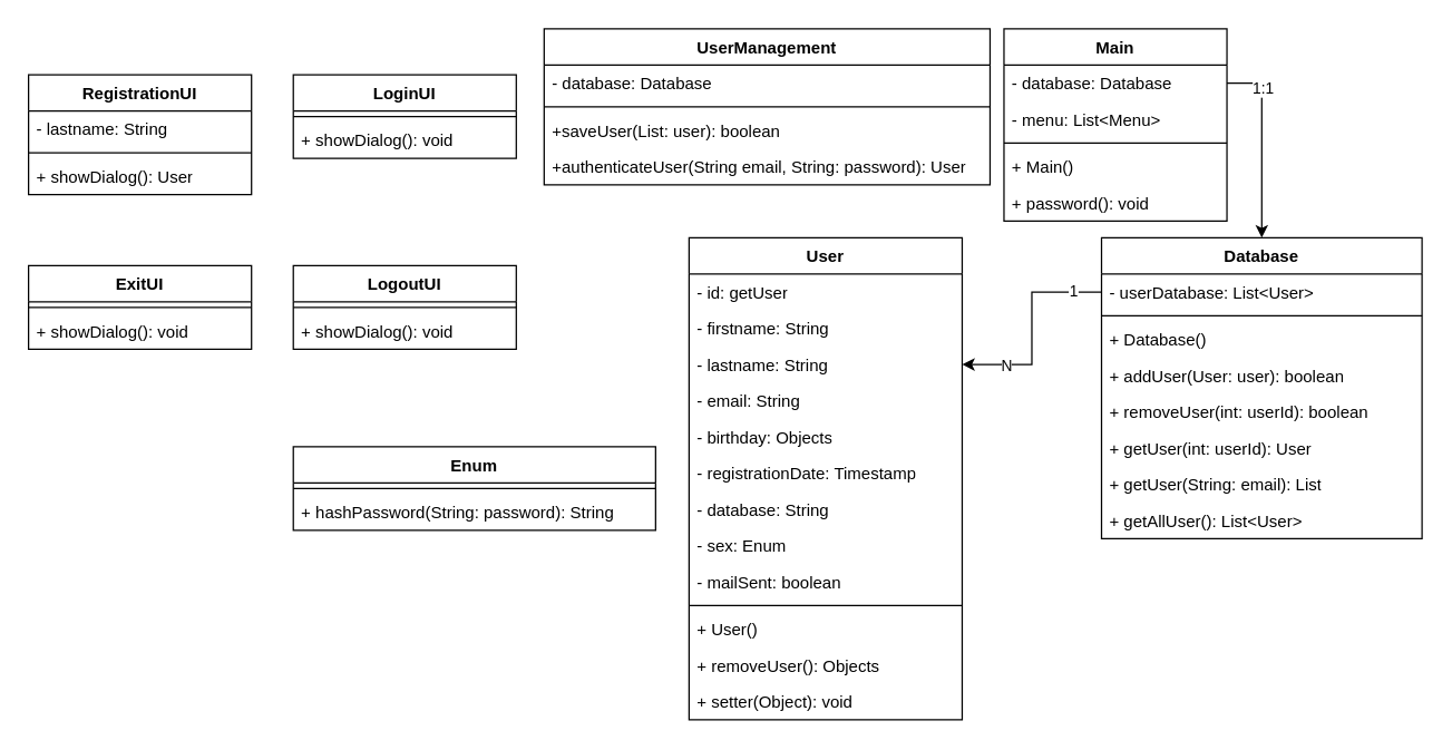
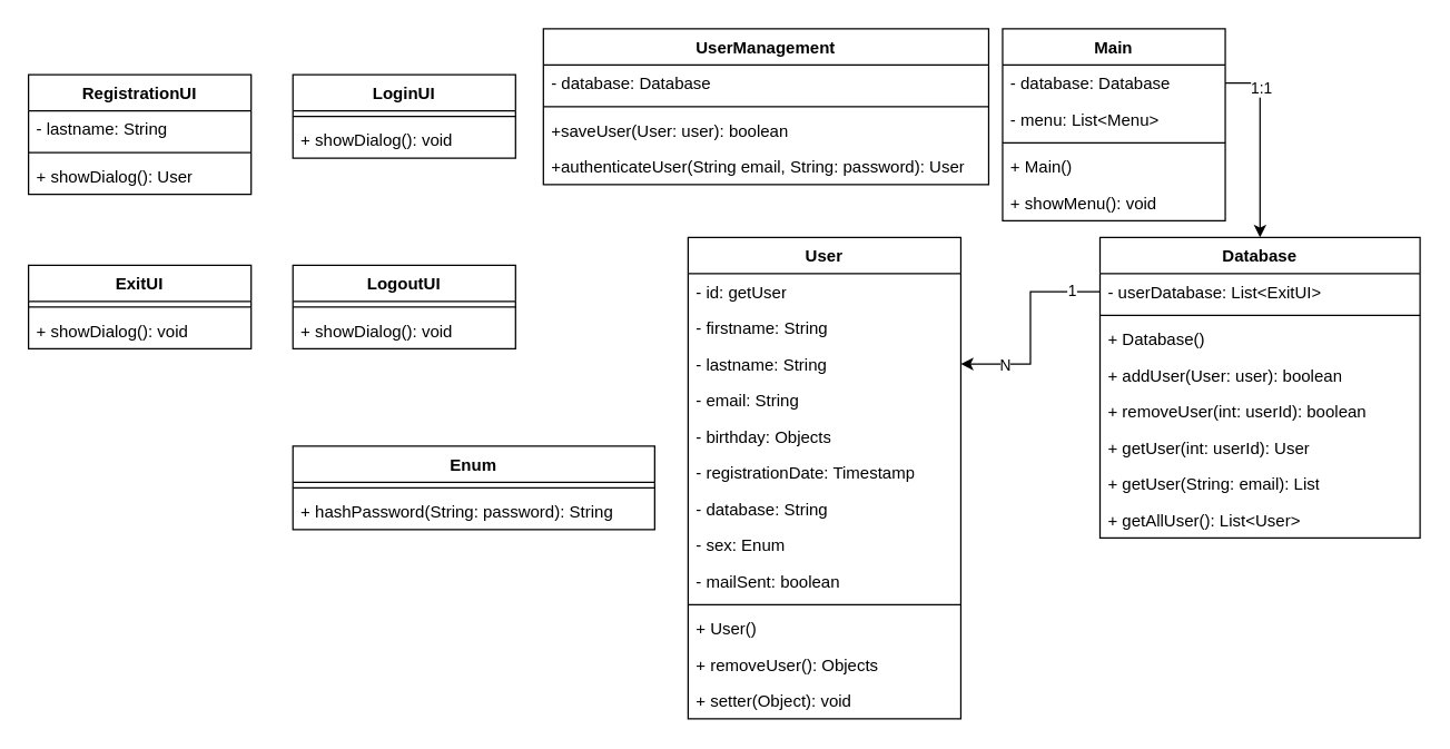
  <mxCell id="0" />
  <mxCell id="1" parent="0" />
  <mxCell id="2" value="User" style="swimlane;fontStyle=1;align=center;verticalAlign=top;childLayout=stackLayout;horizontal=1;startSize=26;horizontalStack=0;resizeParent=1;resizeParentMax=0;resizeLast=0;collapsible=1;marginBottom=0;whiteSpace=wrap;html=1;" vertex="1" parent="1"><mxGeometry x="494" y="170" width="196" height="346" as="geometry" /></mxCell>
  <mxCell id="3" value="- id: getUser" style="text;strokeColor=none;fillColor=none;align=left;verticalAlign=top;spacingLeft=4;spacingRight=4;overflow=hidden;rotatable=0;points=[[0,0.5],[1,0.5]];portConstraint=eastwest;whiteSpace=wrap;html=1;" vertex="1" parent="2"><mxGeometry y="26" width="196" height="26" as="geometry" /></mxCell>
  <mxCell id="4" value="- firstname: String" style="text;strokeColor=none;fillColor=none;align=left;verticalAlign=top;spacingLeft=4;spacingRight=4;overflow=hidden;rotatable=0;points=[[0,0.5],[1,0.5]];portConstraint=eastwest;whiteSpace=wrap;html=1;" vertex="1" parent="2"><mxGeometry y="52" width="196" height="26" as="geometry" /></mxCell>
  <mxCell id="5" value="- lastname: String" style="text;strokeColor=none;fillColor=none;align=left;verticalAlign=top;spacingLeft=4;spacingRight=4;overflow=hidden;rotatable=0;points=[[0,0.5],[1,0.5]];portConstraint=eastwest;whiteSpace=wrap;html=1;" vertex="1" parent="2"><mxGeometry y="78" width="196" height="26" as="geometry" /></mxCell>
  <mxCell id="6" value="- email: String" style="text;strokeColor=none;fillColor=none;align=left;verticalAlign=top;spacingLeft=4;spacingRight=4;overflow=hidden;rotatable=0;points=[[0,0.5],[1,0.5]];portConstraint=eastwest;whiteSpace=wrap;html=1;" vertex="1" parent="2"><mxGeometry y="104" width="196" height="26" as="geometry" /></mxCell>
  <mxCell id="7" value="- birthday: Objects" style="text;strokeColor=none;fillColor=none;align=left;verticalAlign=top;spacingLeft=4;spacingRight=4;overflow=hidden;rotatable=0;points=[[0,0.5],[1,0.5]];portConstraint=eastwest;whiteSpace=wrap;html=1;" vertex="1" parent="2"><mxGeometry y="130" width="196" height="26" as="geometry" /></mxCell>
  <mxCell id="8" value="- registrationDate: Timestamp" style="text;strokeColor=none;fillColor=none;align=left;verticalAlign=top;spacingLeft=4;spacingRight=4;overflow=hidden;rotatable=0;points=[[0,0.5],[1,0.5]];portConstraint=eastwest;whiteSpace=wrap;html=1;" vertex="1" parent="2"><mxGeometry y="156" width="196" height="26" as="geometry" /></mxCell>
  <mxCell id="9" value="- database: String" style="text;strokeColor=none;fillColor=none;align=left;verticalAlign=top;spacingLeft=4;spacingRight=4;overflow=hidden;rotatable=0;points=[[0,0.5],[1,0.5]];portConstraint=eastwest;whiteSpace=wrap;html=1;" vertex="1" parent="2"><mxGeometry y="182" width="196" height="26" as="geometry" /></mxCell>
  <mxCell id="10" value="- sex: Enum" style="text;strokeColor=none;fillColor=none;align=left;verticalAlign=top;spacingLeft=4;spacingRight=4;overflow=hidden;rotatable=0;points=[[0,0.5],[1,0.5]];portConstraint=eastwest;whiteSpace=wrap;html=1;" vertex="1" parent="2"><mxGeometry y="208" width="196" height="26" as="geometry" /></mxCell>
  <mxCell id="11" value="- mailSent: boolean" style="text;strokeColor=none;fillColor=none;align=left;verticalAlign=top;spacingLeft=4;spacingRight=4;overflow=hidden;rotatable=0;points=[[0,0.5],[1,0.5]];portConstraint=eastwest;whiteSpace=wrap;html=1;" vertex="1" parent="2"><mxGeometry y="234" width="196" height="26" as="geometry" /></mxCell>
  <mxCell id="12" value="" style="line;strokeWidth=1;fillColor=none;align=left;verticalAlign=middle;spacingTop=-1;spacingLeft=3;spacingRight=3;rotatable=0;labelPosition=right;points=[];portConstraint=eastwest;strokeColor=inherit;" vertex="1" parent="2"><mxGeometry y="260" width="196" height="8" as="geometry" /></mxCell>
  <mxCell id="13" value="&lt;div&gt;+ User()&lt;/div&gt;" style="text;strokeColor=none;fillColor=none;align=left;verticalAlign=top;spacingLeft=4;spacingRight=4;overflow=hidden;rotatable=0;points=[[0,0.5],[1,0.5]];portConstraint=eastwest;whiteSpace=wrap;html=1;" vertex="1" parent="2"><mxGeometry y="268" width="196" height="26" as="geometry" /></mxCell>
  <mxCell id="14" value="&lt;div&gt;+ removeUser(): Objects&lt;br&gt;&lt;/div&gt;" style="text;strokeColor=none;fillColor=none;align=left;verticalAlign=top;spacingLeft=4;spacingRight=4;overflow=hidden;rotatable=0;points=[[0,0.5],[1,0.5]];portConstraint=eastwest;whiteSpace=wrap;html=1;" vertex="1" parent="2"><mxGeometry y="294" width="196" height="26" as="geometry" /></mxCell>
  <mxCell id="15" value="&lt;div&gt;+ setter(Object): void&lt;br&gt;&lt;/div&gt;" style="text;strokeColor=none;fillColor=none;align=left;verticalAlign=top;spacingLeft=4;spacingRight=4;overflow=hidden;rotatable=0;points=[[0,0.5],[1,0.5]];portConstraint=eastwest;whiteSpace=wrap;html=1;" vertex="1" parent="2"><mxGeometry y="320" width="196" height="26" as="geometry" /></mxCell>
  <mxCell id="16" value="Database" style="swimlane;fontStyle=1;align=center;verticalAlign=top;childLayout=stackLayout;horizontal=1;startSize=26;horizontalStack=0;resizeParent=1;resizeParentMax=0;resizeLast=0;collapsible=1;marginBottom=0;whiteSpace=wrap;html=1;" vertex="1" parent="1"><mxGeometry x="790" y="170" width="230" height="216" as="geometry" /></mxCell>
- <mxCell id="17" value="- userDatabase: List&amp;lt;User&amp;gt;" style="text;strokeColor=none;fillColor=none;align=left;verticalAlign=top;spacingLeft=4;spacingRight=4;overflow=hidden;rotatable=0;points=[[0,0.5],[1,0.5]];portConstraint=eastwest;whiteSpace=wrap;html=1;" vertex="1" parent="16"><mxGeometry y="26" width="230" height="26" as="geometry" /></mxCell>
+ <mxCell id="17" value="- userDatabase: List&amp;lt;ExitUI&amp;gt;" style="text;strokeColor=none;fillColor=none;align=left;verticalAlign=top;spacingLeft=4;spacingRight=4;overflow=hidden;rotatable=0;points=[[0,0.5],[1,0.5]];portConstraint=eastwest;whiteSpace=wrap;html=1;" vertex="1" parent="16"><mxGeometry y="26" width="230" height="26" as="geometry" /></mxCell>
  <mxCell id="18" value="" style="line;strokeWidth=1;fillColor=none;align=left;verticalAlign=middle;spacingTop=-1;spacingLeft=3;spacingRight=3;rotatable=0;labelPosition=right;points=[];portConstraint=eastwest;strokeColor=inherit;" vertex="1" parent="16"><mxGeometry y="52" width="230" height="8" as="geometry" /></mxCell>
  <mxCell id="19" value="+ Database()" style="text;strokeColor=none;fillColor=none;align=left;verticalAlign=top;spacingLeft=4;spacingRight=4;overflow=hidden;rotatable=0;points=[[0,0.5],[1,0.5]];portConstraint=eastwest;whiteSpace=wrap;html=1;" vertex="1" parent="16"><mxGeometry y="60" width="230" height="26" as="geometry" /></mxCell>
  <mxCell id="20" value="+ addUser(User: user): boolean" style="text;strokeColor=none;fillColor=none;align=left;verticalAlign=top;spacingLeft=4;spacingRight=4;overflow=hidden;rotatable=0;points=[[0,0.5],[1,0.5]];portConstraint=eastwest;whiteSpace=wrap;html=1;" vertex="1" parent="16"><mxGeometry y="86" width="230" height="26" as="geometry" /></mxCell>
  <mxCell id="21" value="+ removeUser(int: userId): boolean" style="text;strokeColor=none;fillColor=none;align=left;verticalAlign=top;spacingLeft=4;spacingRight=4;overflow=hidden;rotatable=0;points=[[0,0.5],[1,0.5]];portConstraint=eastwest;whiteSpace=wrap;html=1;" vertex="1" parent="16"><mxGeometry y="112" width="230" height="26" as="geometry" /></mxCell>
  <mxCell id="22" value="+ getUser(int: userId): User" style="text;strokeColor=none;fillColor=none;align=left;verticalAlign=top;spacingLeft=4;spacingRight=4;overflow=hidden;rotatable=0;points=[[0,0.5],[1,0.5]];portConstraint=eastwest;whiteSpace=wrap;html=1;" vertex="1" parent="16"><mxGeometry y="138" width="230" height="26" as="geometry" /></mxCell>
  <mxCell id="23" value="+ getUser(String: email): List" style="text;strokeColor=none;fillColor=none;align=left;verticalAlign=top;spacingLeft=4;spacingRight=4;overflow=hidden;rotatable=0;points=[[0,0.5],[1,0.5]];portConstraint=eastwest;whiteSpace=wrap;html=1;" vertex="1" parent="16"><mxGeometry y="164" width="230" height="26" as="geometry" /></mxCell>
  <mxCell id="24" value="+ getAllUser(): List&amp;lt;User&amp;gt;" style="text;strokeColor=none;fillColor=none;align=left;verticalAlign=top;spacingLeft=4;spacingRight=4;overflow=hidden;rotatable=0;points=[[0,0.5],[1,0.5]];portConstraint=eastwest;whiteSpace=wrap;html=1;" vertex="1" parent="16"><mxGeometry y="190" width="230" height="26" as="geometry" /></mxCell>
  <mxCell id="25" value="" style="edgeStyle=orthogonalEdgeStyle;rounded=0;orthogonalLoop=1;jettySize=auto;html=1;" edge="1" parent="1" source="17" target="5"><mxGeometry relative="1" as="geometry" /></mxCell>
  <mxCell id="26" value="1" style="edgeLabel;html=1;align=center;verticalAlign=middle;resizable=0;points=[];" vertex="1" connectable="0" parent="25"><mxGeometry x="-0.724" y="-1" relative="1" as="geometry"><mxPoint as="offset" /></mxGeometry></mxCell>
  <mxCell id="27" value="N" style="edgeLabel;html=1;align=center;verticalAlign=middle;resizable=0;points=[];" vertex="1" connectable="0" parent="25"><mxGeometry x="0.592" relative="1" as="geometry"><mxPoint as="offset" /></mxGeometry></mxCell>
  <mxCell id="28" value="Main" style="swimlane;fontStyle=1;align=center;verticalAlign=top;childLayout=stackLayout;horizontal=1;startSize=26;horizontalStack=0;resizeParent=1;resizeParentMax=0;resizeLast=0;collapsible=1;marginBottom=0;whiteSpace=wrap;html=1;" vertex="1" parent="1"><mxGeometry x="720" y="20" width="160" height="138" as="geometry" /></mxCell>
  <mxCell id="29" value="- database: Database" style="text;strokeColor=none;fillColor=none;align=left;verticalAlign=top;spacingLeft=4;spacingRight=4;overflow=hidden;rotatable=0;points=[[0,0.5],[1,0.5]];portConstraint=eastwest;whiteSpace=wrap;html=1;" vertex="1" parent="28"><mxGeometry y="26" width="160" height="26" as="geometry" /></mxCell>
  <mxCell id="30" value="- menu: List&amp;lt;Menu&amp;gt;" style="text;strokeColor=none;fillColor=none;align=left;verticalAlign=top;spacingLeft=4;spacingRight=4;overflow=hidden;rotatable=0;points=[[0,0.5],[1,0.5]];portConstraint=eastwest;whiteSpace=wrap;html=1;" vertex="1" parent="28"><mxGeometry y="52" width="160" height="26" as="geometry" /></mxCell>
  <mxCell id="31" value="" style="line;strokeWidth=1;fillColor=none;align=left;verticalAlign=middle;spacingTop=-1;spacingLeft=3;spacingRight=3;rotatable=0;labelPosition=right;points=[];portConstraint=eastwest;strokeColor=inherit;" vertex="1" parent="28"><mxGeometry y="78" width="160" height="8" as="geometry" /></mxCell>
  <mxCell id="32" value="+ Main()" style="text;strokeColor=none;fillColor=none;align=left;verticalAlign=top;spacingLeft=4;spacingRight=4;overflow=hidden;rotatable=0;points=[[0,0.5],[1,0.5]];portConstraint=eastwest;whiteSpace=wrap;html=1;" vertex="1" parent="28"><mxGeometry y="86" width="160" height="26" as="geometry" /></mxCell>
- <mxCell id="33" value="+ password(): void" style="text;strokeColor=none;fillColor=none;align=left;verticalAlign=top;spacingLeft=4;spacingRight=4;overflow=hidden;rotatable=0;points=[[0,0.5],[1,0.5]];portConstraint=eastwest;whiteSpace=wrap;html=1;" vertex="1" parent="28"><mxGeometry y="112" width="160" height="26" as="geometry" /></mxCell>
+ <mxCell id="33" value="+ showMenu(): void" style="text;strokeColor=none;fillColor=none;align=left;verticalAlign=top;spacingLeft=4;spacingRight=4;overflow=hidden;rotatable=0;points=[[0,0.5],[1,0.5]];portConstraint=eastwest;whiteSpace=wrap;html=1;" vertex="1" parent="28"><mxGeometry y="112" width="160" height="26" as="geometry" /></mxCell>
  <mxCell id="34" style="edgeStyle=orthogonalEdgeStyle;rounded=0;orthogonalLoop=1;jettySize=auto;html=1;" edge="1" parent="1" source="29" target="16"><mxGeometry relative="1" as="geometry" /></mxCell>
  <mxCell id="35" value="1:1" style="edgeLabel;html=1;align=center;verticalAlign=middle;resizable=0;points=[];" vertex="1" connectable="0" parent="34"><mxGeometry x="-0.587" relative="1" as="geometry"><mxPoint as="offset" /></mxGeometry></mxCell>
  <mxCell id="36" value="RegistrationUI" style="swimlane;fontStyle=1;align=center;verticalAlign=top;childLayout=stackLayout;horizontal=1;startSize=26;horizontalStack=0;resizeParent=1;resizeParentMax=0;resizeLast=0;collapsible=1;marginBottom=0;whiteSpace=wrap;html=1;" vertex="1" parent="1"><mxGeometry x="20" y="53" width="160" height="86" as="geometry" /></mxCell>
  <mxCell id="37" value="- lastname: String" style="text;strokeColor=none;fillColor=none;align=left;verticalAlign=top;spacingLeft=4;spacingRight=4;overflow=hidden;rotatable=0;points=[[0,0.5],[1,0.5]];portConstraint=eastwest;whiteSpace=wrap;html=1;" vertex="1" parent="36"><mxGeometry y="26" width="160" height="26" as="geometry" /></mxCell>
  <mxCell id="38" value="" style="line;strokeWidth=1;fillColor=none;align=left;verticalAlign=middle;spacingTop=-1;spacingLeft=3;spacingRight=3;rotatable=0;labelPosition=right;points=[];portConstraint=eastwest;strokeColor=inherit;" vertex="1" parent="36"><mxGeometry y="52" width="160" height="8" as="geometry" /></mxCell>
  <mxCell id="39" value="+ showDialog(): User" style="text;strokeColor=none;fillColor=none;align=left;verticalAlign=top;spacingLeft=4;spacingRight=4;overflow=hidden;rotatable=0;points=[[0,0.5],[1,0.5]];portConstraint=eastwest;whiteSpace=wrap;html=1;" vertex="1" parent="36"><mxGeometry y="60" width="160" height="26" as="geometry" /></mxCell>
  <mxCell id="40" value="LoginUI" style="swimlane;fontStyle=1;align=center;verticalAlign=top;childLayout=stackLayout;horizontal=1;startSize=26;horizontalStack=0;resizeParent=1;resizeParentMax=0;resizeLast=0;collapsible=1;marginBottom=0;whiteSpace=wrap;html=1;" vertex="1" parent="1"><mxGeometry x="210" y="53" width="160" height="60" as="geometry" /></mxCell>
  <mxCell id="41" value="" style="line;strokeWidth=1;fillColor=none;align=left;verticalAlign=middle;spacingTop=-1;spacingLeft=3;spacingRight=3;rotatable=0;labelPosition=right;points=[];portConstraint=eastwest;strokeColor=inherit;" vertex="1" parent="40"><mxGeometry y="26" width="160" height="8" as="geometry" /></mxCell>
  <mxCell id="42" value="+ showDialog(): void" style="text;strokeColor=none;fillColor=none;align=left;verticalAlign=top;spacingLeft=4;spacingRight=4;overflow=hidden;rotatable=0;points=[[0,0.5],[1,0.5]];portConstraint=eastwest;whiteSpace=wrap;html=1;" vertex="1" parent="40"><mxGeometry y="34" width="160" height="26" as="geometry" /></mxCell>
  <mxCell id="43" value="ExitUI" style="swimlane;fontStyle=1;align=center;verticalAlign=top;childLayout=stackLayout;horizontal=1;startSize=26;horizontalStack=0;resizeParent=1;resizeParentMax=0;resizeLast=0;collapsible=1;marginBottom=0;whiteSpace=wrap;html=1;" vertex="1" parent="1"><mxGeometry x="20" y="190" width="160" height="60" as="geometry" /></mxCell>
  <mxCell id="44" value="" style="line;strokeWidth=1;fillColor=none;align=left;verticalAlign=middle;spacingTop=-1;spacingLeft=3;spacingRight=3;rotatable=0;labelPosition=right;points=[];portConstraint=eastwest;strokeColor=inherit;" vertex="1" parent="43"><mxGeometry y="26" width="160" height="8" as="geometry" /></mxCell>
  <mxCell id="45" value="+ showDialog(): void" style="text;strokeColor=none;fillColor=none;align=left;verticalAlign=top;spacingLeft=4;spacingRight=4;overflow=hidden;rotatable=0;points=[[0,0.5],[1,0.5]];portConstraint=eastwest;whiteSpace=wrap;html=1;" vertex="1" parent="43"><mxGeometry y="34" width="160" height="26" as="geometry" /></mxCell>
  <mxCell id="46" value="LogoutUI" style="swimlane;fontStyle=1;align=center;verticalAlign=top;childLayout=stackLayout;horizontal=1;startSize=26;horizontalStack=0;resizeParent=1;resizeParentMax=0;resizeLast=0;collapsible=1;marginBottom=0;whiteSpace=wrap;html=1;" vertex="1" parent="1"><mxGeometry x="210" y="190" width="160" height="60" as="geometry" /></mxCell>
  <mxCell id="47" value="" style="line;strokeWidth=1;fillColor=none;align=left;verticalAlign=middle;spacingTop=-1;spacingLeft=3;spacingRight=3;rotatable=0;labelPosition=right;points=[];portConstraint=eastwest;strokeColor=inherit;" vertex="1" parent="46"><mxGeometry y="26" width="160" height="8" as="geometry" /></mxCell>
  <mxCell id="48" value="+ showDialog(): void" style="text;strokeColor=none;fillColor=none;align=left;verticalAlign=top;spacingLeft=4;spacingRight=4;overflow=hidden;rotatable=0;points=[[0,0.5],[1,0.5]];portConstraint=eastwest;whiteSpace=wrap;html=1;" vertex="1" parent="46"><mxGeometry y="34" width="160" height="26" as="geometry" /></mxCell>
  <mxCell id="49" value="UserManagement" style="swimlane;fontStyle=1;align=center;verticalAlign=top;childLayout=stackLayout;horizontal=1;startSize=26;horizontalStack=0;resizeParent=1;resizeParentMax=0;resizeLast=0;collapsible=1;marginBottom=0;whiteSpace=wrap;html=1;" vertex="1" parent="1"><mxGeometry x="390" y="20" width="320" height="112" as="geometry" /></mxCell>
  <mxCell id="50" value="- database: Database" style="text;strokeColor=none;fillColor=none;align=left;verticalAlign=top;spacingLeft=4;spacingRight=4;overflow=hidden;rotatable=0;points=[[0,0.5],[1,0.5]];portConstraint=eastwest;whiteSpace=wrap;html=1;" vertex="1" parent="49"><mxGeometry y="26" width="320" height="26" as="geometry" /></mxCell>
  <mxCell id="51" value="" style="line;strokeWidth=1;fillColor=none;align=left;verticalAlign=middle;spacingTop=-1;spacingLeft=3;spacingRight=3;rotatable=0;labelPosition=right;points=[];portConstraint=eastwest;strokeColor=inherit;" vertex="1" parent="49"><mxGeometry y="52" width="320" height="8" as="geometry" /></mxCell>
- <mxCell id="52" value="+saveUser(List: user): boolean" style="text;strokeColor=none;fillColor=none;align=left;verticalAlign=top;spacingLeft=4;spacingRight=4;overflow=hidden;rotatable=0;points=[[0,0.5],[1,0.5]];portConstraint=eastwest;whiteSpace=wrap;html=1;" vertex="1" parent="49"><mxGeometry y="60" width="320" height="26" as="geometry" /></mxCell>
+ <mxCell id="52" value="+saveUser(User: user): boolean" style="text;strokeColor=none;fillColor=none;align=left;verticalAlign=top;spacingLeft=4;spacingRight=4;overflow=hidden;rotatable=0;points=[[0,0.5],[1,0.5]];portConstraint=eastwest;whiteSpace=wrap;html=1;" vertex="1" parent="49"><mxGeometry y="60" width="320" height="26" as="geometry" /></mxCell>
  <mxCell id="53" value="+authenticateUser(String email, String: password): User" style="text;strokeColor=none;fillColor=none;align=left;verticalAlign=top;spacingLeft=4;spacingRight=4;overflow=hidden;rotatable=0;points=[[0,0.5],[1,0.5]];portConstraint=eastwest;whiteSpace=wrap;html=1;" vertex="1" parent="49"><mxGeometry y="86" width="320" height="26" as="geometry" /></mxCell>
  <mxCell id="54" value="Enum" style="swimlane;fontStyle=1;align=center;verticalAlign=top;childLayout=stackLayout;horizontal=1;startSize=26;horizontalStack=0;resizeParent=1;resizeParentMax=0;resizeLast=0;collapsible=1;marginBottom=0;whiteSpace=wrap;html=1;" vertex="1" parent="1"><mxGeometry x="210" y="320" width="260" height="60" as="geometry" /></mxCell>
  <mxCell id="55" value="" style="line;strokeWidth=1;fillColor=none;align=left;verticalAlign=middle;spacingTop=-1;spacingLeft=3;spacingRight=3;rotatable=0;labelPosition=right;points=[];portConstraint=eastwest;strokeColor=inherit;" vertex="1" parent="54"><mxGeometry y="26" width="260" height="8" as="geometry" /></mxCell>
  <mxCell id="56" value="+ hashPassword(String: password): String" style="text;strokeColor=none;fillColor=none;align=left;verticalAlign=top;spacingLeft=4;spacingRight=4;overflow=hidden;rotatable=0;points=[[0,0.5],[1,0.5]];portConstraint=eastwest;whiteSpace=wrap;html=1;" vertex="1" parent="54"><mxGeometry y="34" width="260" height="26" as="geometry" /></mxCell>
